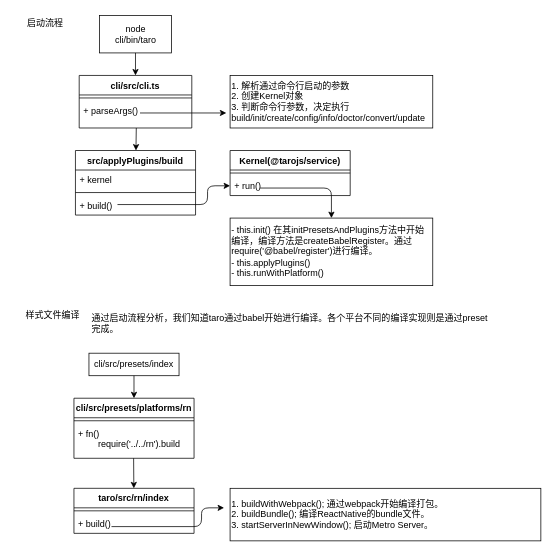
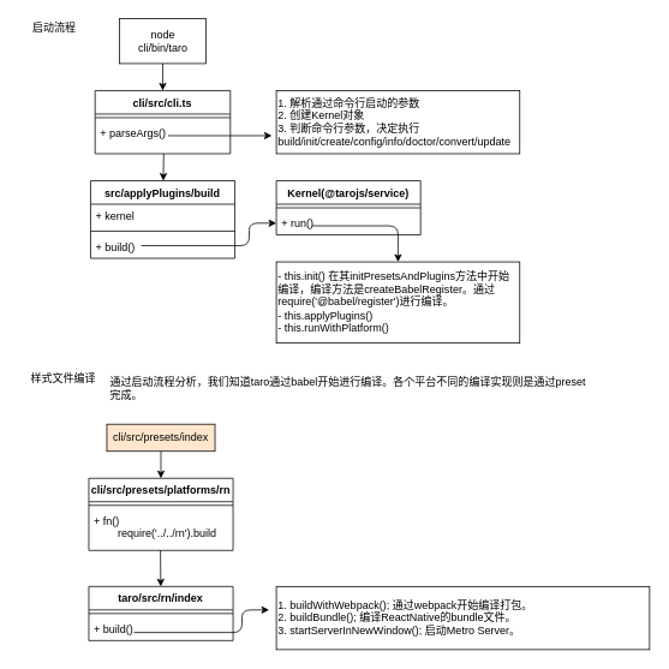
  <mxCell id="0" />
  <mxCell id="1" parent="0" />
  <mxCell id="2" value="node&lt;br&gt;cli/bin/taro" style="html=1;" parent="1" vertex="1"><mxGeometry x="132" y="20" width="96" height="50" as="geometry" /></mxCell>
  <mxCell id="3" value="" style="endArrow=classic;html=1;exitX=0.5;exitY=1;exitDx=0;exitDy=0;entryX=0.5;entryY=0;entryDx=0;entryDy=0;" parent="1" source="2" target="10" edge="1"><mxGeometry relative="1" as="geometry"><mxPoint x="176" y="330" as="sourcePoint" /><mxPoint x="276" y="330" as="targetPoint" /></mxGeometry></mxCell>
  <mxCell id="4" value="1. 解析通过命令行启动的参数&lt;br&gt;2. 创建Kernel对象&lt;br&gt;3. 判断命令行参数，决定执行build/init/create/config/info/doctor/convert/update" style="rounded=0;whiteSpace=wrap;html=1;align=left;" parent="1" vertex="1"><mxGeometry x="306" y="100" width="270" height="70" as="geometry" /></mxCell>
  <mxCell id="5" value="" style="endArrow=classic;html=1;" parent="1" edge="1"><mxGeometry width="50" height="50" relative="1" as="geometry"><mxPoint x="186" y="150" as="sourcePoint" /><mxPoint x="301" y="150" as="targetPoint" /><Array as="points" /></mxGeometry></mxCell>
  <mxCell id="6" value="" style="endArrow=classic;html=1;exitX=0.507;exitY=1;exitDx=0;exitDy=0;exitPerimeter=0;" parent="1" source="12" target="13" edge="1"><mxGeometry width="50" height="50" relative="1" as="geometry"><mxPoint x="-74" y="300" as="sourcePoint" /><mxPoint x="-24" y="250" as="targetPoint" /></mxGeometry></mxCell>
  <mxCell id="7" value="- this.init() 在其initPresetsAndPlugins方法中开始编译，编译方法是createBabelRegister。通过require('@babel/register')进行编译。&lt;br&gt;- this.applyPlugins()&lt;br&gt;- this.runWithPlatform()" style="rounded=0;whiteSpace=wrap;html=1;align=left;" parent="1" vertex="1"><mxGeometry x="306" y="290" width="270" height="90" as="geometry" /></mxCell>
  <mxCell id="8" value="样式文件编译" style="text;html=1;strokeColor=none;fillColor=none;align=center;verticalAlign=middle;whiteSpace=wrap;rounded=0;" parent="1" vertex="1"><mxGeometry x="20" y="410" width="100" height="20" as="geometry" /></mxCell>
  <mxCell id="9" value="启动流程" style="text;html=1;strokeColor=none;fillColor=none;align=center;verticalAlign=middle;whiteSpace=wrap;rounded=0;" parent="1" vertex="1"><mxGeometry x="20" y="20" width="80" height="20" as="geometry" /></mxCell>
  <mxCell id="10" value="cli/src/cli.ts" style="swimlane;fontStyle=1;align=center;verticalAlign=top;childLayout=stackLayout;horizontal=1;startSize=26;horizontalStack=0;resizeParent=1;resizeParentMax=0;resizeLast=0;collapsible=1;marginBottom=0;" parent="1" vertex="1"><mxGeometry x="105" y="100" width="150" height="70" as="geometry" /></mxCell>
  <mxCell id="11" value="" style="line;strokeWidth=1;fillColor=none;align=left;verticalAlign=middle;spacingTop=-1;spacingLeft=3;spacingRight=3;rotatable=0;labelPosition=right;points=[];portConstraint=eastwest;" parent="10" vertex="1"><mxGeometry y="26" width="150" height="8" as="geometry" /></mxCell>
  <mxCell id="12" value="+ parseArgs()" style="text;strokeColor=none;fillColor=none;align=left;verticalAlign=top;spacingLeft=4;spacingRight=4;overflow=hidden;rotatable=0;points=[[0,0.5],[1,0.5]];portConstraint=eastwest;" parent="10" vertex="1"><mxGeometry y="34" width="150" height="36" as="geometry" /></mxCell>
  <mxCell id="13" value="src/applyPlugins/build" style="swimlane;fontStyle=1;align=center;verticalAlign=top;childLayout=stackLayout;horizontal=1;startSize=26;horizontalStack=0;resizeParent=1;resizeParentMax=0;resizeLast=0;collapsible=1;marginBottom=0;" parent="1" vertex="1"><mxGeometry x="100" y="200" width="160" height="86" as="geometry" /></mxCell>
  <mxCell id="14" value="+ kernel" style="text;strokeColor=none;fillColor=none;align=left;verticalAlign=top;spacingLeft=4;spacingRight=4;overflow=hidden;rotatable=0;points=[[0,0.5],[1,0.5]];portConstraint=eastwest;" parent="13" vertex="1"><mxGeometry y="26" width="160" height="26" as="geometry" /></mxCell>
  <mxCell id="15" value="" style="line;strokeWidth=1;fillColor=none;align=left;verticalAlign=middle;spacingTop=-1;spacingLeft=3;spacingRight=3;rotatable=0;labelPosition=right;points=[];portConstraint=eastwest;" parent="13" vertex="1"><mxGeometry y="52" width="160" height="8" as="geometry" /></mxCell>
  <mxCell id="16" value="" style="endArrow=classic;html=1;entryX=0;entryY=0.5;entryDx=0;entryDy=0;" parent="13" target="21" edge="1"><mxGeometry width="50" height="50" relative="1" as="geometry"><mxPoint x="56" y="72" as="sourcePoint" /><mxPoint x="176" y="52" as="targetPoint" /><Array as="points"><mxPoint x="176" y="72" /><mxPoint x="176" y="47" /></Array></mxGeometry></mxCell>
  <mxCell id="17" value="+ build()" style="text;strokeColor=none;fillColor=none;align=left;verticalAlign=top;spacingLeft=4;spacingRight=4;overflow=hidden;rotatable=0;points=[[0,0.5],[1,0.5]];portConstraint=eastwest;" parent="13" vertex="1"><mxGeometry y="60" width="160" height="26" as="geometry" /></mxCell>
  <mxCell id="18" value="Kernel(@tarojs/service)" style="swimlane;fontStyle=1;align=center;verticalAlign=top;childLayout=stackLayout;horizontal=1;startSize=26;horizontalStack=0;resizeParent=1;resizeParentMax=0;resizeLast=0;collapsible=1;marginBottom=0;" parent="1" vertex="1"><mxGeometry x="306" y="200" width="160" height="60" as="geometry" /></mxCell>
  <mxCell id="19" value="" style="line;strokeWidth=1;fillColor=none;align=left;verticalAlign=middle;spacingTop=-1;spacingLeft=3;spacingRight=3;rotatable=0;labelPosition=right;points=[];portConstraint=eastwest;" parent="18" vertex="1"><mxGeometry y="26" width="160" height="8" as="geometry" /></mxCell>
  <mxCell id="20" value="" style="endArrow=classic;html=1;entryX=0.5;entryY=0;entryDx=0;entryDy=0;" parent="18" target="7" edge="1"><mxGeometry width="50" height="50" relative="1" as="geometry"><mxPoint x="40" y="50" as="sourcePoint" /><mxPoint x="90" as="targetPoint" /><Array as="points"><mxPoint x="135" y="50" /></Array></mxGeometry></mxCell>
  <mxCell id="21" value="+ run()" style="text;strokeColor=none;fillColor=none;align=left;verticalAlign=top;spacingLeft=4;spacingRight=4;overflow=hidden;rotatable=0;points=[[0,0.5],[1,0.5]];portConstraint=eastwest;" parent="18" vertex="1"><mxGeometry y="34" width="160" height="26" as="geometry" /></mxCell>
  <mxCell id="22" value="通过启动流程分析，我们知道taro通过babel开始进行编译。各个平台不同的编译实现则是通过preset完成。" style="text;html=1;strokeColor=none;fillColor=none;align=left;verticalAlign=middle;whiteSpace=wrap;rounded=0;" vertex="1" parent="1"><mxGeometry x="120" y="410" width="530" height="40" as="geometry" /></mxCell>
- <mxCell id="23" value="cli/src/presets/index" style="rounded=0;whiteSpace=wrap;html=1;align=center;" vertex="1" parent="1"><mxGeometry x="118" y="470" width="120" height="30" as="geometry" /></mxCell>
+ <mxCell id="23" value="cli/src/presets/index" style="rounded=0;whiteSpace=wrap;html=1;align=center;fillColor=#ffe6cc;" vertex="1" parent="1"><mxGeometry x="118" y="470" width="120" height="30" as="geometry" /></mxCell>
  <mxCell id="24" value="" style="endArrow=classic;html=1;exitX=0.5;exitY=1;exitDx=0;exitDy=0;entryX=0.5;entryY=0;entryDx=0;entryDy=0;" edge="1" parent="1" source="23" target="26"><mxGeometry width="50" height="50" relative="1" as="geometry"><mxPoint x="8" y="540" as="sourcePoint" /><mxPoint x="58" y="490" as="targetPoint" /></mxGeometry></mxCell>
  <mxCell id="25" value="1. buildWithWebpack(); 通过webpack开始编译打包。&lt;br&gt;2. buildBundle(); 编译ReactNative的bundle文件。&lt;br&gt;3. startServerInNewWindow(); 启动Metro Server。" style="rounded=0;whiteSpace=wrap;html=1;align=left;" vertex="1" parent="1"><mxGeometry x="306" y="650" width="414" height="70" as="geometry" /></mxCell>
  <mxCell id="26" value="cli/src/presets/platforms/rn" style="swimlane;fontStyle=1;align=center;verticalAlign=top;childLayout=stackLayout;horizontal=1;startSize=26;horizontalStack=0;resizeParent=1;resizeParentMax=0;resizeLast=0;collapsible=1;marginBottom=0;" vertex="1" parent="1"><mxGeometry x="98" y="530" width="160" height="80" as="geometry" /></mxCell>
  <mxCell id="27" value="" style="line;strokeWidth=1;fillColor=none;align=left;verticalAlign=middle;spacingTop=-1;spacingLeft=3;spacingRight=3;rotatable=0;labelPosition=right;points=[];portConstraint=eastwest;" vertex="1" parent="26"><mxGeometry y="26" width="160" height="8" as="geometry" /></mxCell>
  <mxCell id="28" value="+ fn()&#10;        require('../../rn').build" style="text;strokeColor=none;fillColor=none;align=left;verticalAlign=top;spacingLeft=4;spacingRight=4;overflow=hidden;rotatable=0;points=[[0,0.5],[1,0.5]];portConstraint=eastwest;" vertex="1" parent="26"><mxGeometry y="34" width="160" height="46" as="geometry" /></mxCell>
  <mxCell id="29" value="" style="endArrow=classic;html=1;exitX=0.5;exitY=1;exitDx=0;exitDy=0;" edge="1" parent="1" target="30"><mxGeometry width="50" height="50" relative="1" as="geometry"><mxPoint x="177.5" y="610" as="sourcePoint" /><mxPoint x="177.5" y="640" as="targetPoint" /></mxGeometry></mxCell>
  <mxCell id="30" value="taro/src/rn/index" style="swimlane;fontStyle=1;align=center;verticalAlign=top;childLayout=stackLayout;horizontal=1;startSize=26;horizontalStack=0;resizeParent=1;resizeParentMax=0;resizeLast=0;collapsible=1;marginBottom=0;" vertex="1" parent="1"><mxGeometry x="98" y="650" width="160" height="60" as="geometry" /></mxCell>
  <mxCell id="31" value="" style="line;strokeWidth=1;fillColor=none;align=left;verticalAlign=middle;spacingTop=-1;spacingLeft=3;spacingRight=3;rotatable=0;labelPosition=right;points=[];portConstraint=eastwest;" vertex="1" parent="30"><mxGeometry y="26" width="160" height="8" as="geometry" /></mxCell>
  <mxCell id="32" value="+ build()" style="text;strokeColor=none;fillColor=none;align=left;verticalAlign=top;spacingLeft=4;spacingRight=4;overflow=hidden;rotatable=0;points=[[0,0.5],[1,0.5]];portConstraint=eastwest;" vertex="1" parent="30"><mxGeometry y="34" width="160" height="26" as="geometry" /></mxCell>
  <mxCell id="33" value="" style="endArrow=classic;html=1;entryX=0;entryY=0.5;entryDx=0;entryDy=0;" edge="1" parent="30"><mxGeometry width="50" height="50" relative="1" as="geometry"><mxPoint x="50" y="51" as="sourcePoint" /><mxPoint x="200" y="26" as="targetPoint" /><Array as="points"><mxPoint x="170" y="51" /><mxPoint x="170" y="26" /></Array></mxGeometry></mxCell>
